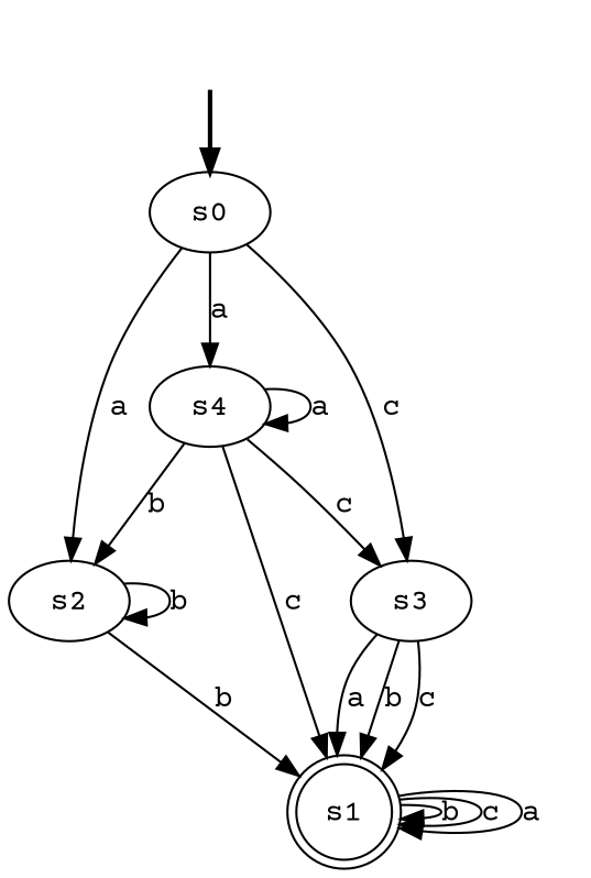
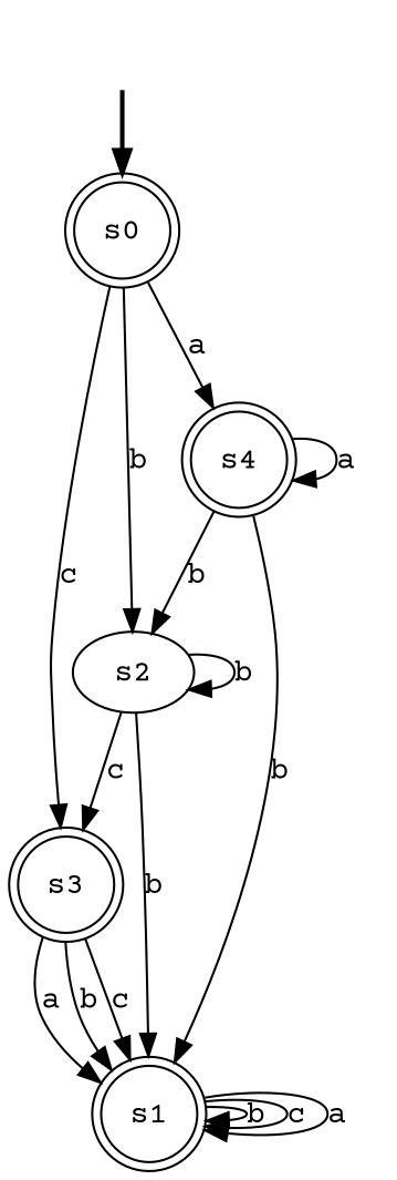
  digraph {
    fontname="Courier Prime"
    node [fontname="Courier Prime"]
    edge [fontname="Courier Prime"]
    fake [style=invisible]
-   s0 [root=true]
+   s0 [root=true shape=doublecircle]
    s2
-   s4 [shape=ellipse]
-   s3 [shape=ellipse]
+   s4 [shape=doublecircle]
+   s3 [shape=doublecircle]
    s1 [shape=doublecircle]
    fake -> s0 [style=bold]
-   s0 -> s2 [label=a]
+   s0 -> s2 [label=b]
    s0 -> s4 [label=a]
    s0 -> s3 [label=c]
    s2 -> s2 [label=b]
-   s4 -> s3 [label=c]
+   s2 -> s3 [label=c]
    s2 -> s1 [label=b]
    s4 -> s2 [label=b]
    s4 -> s4 [label=a]
-   s4 -> s1 [label=c]
+   s4 -> s1 [label=b]
    s3 -> s1 [label=b]
    s3 -> s1 [label=c]
    s3 -> s1 [label=a]
    s1 -> s1 [label=b]
    s1 -> s1 [label=c]
    s1 -> s1 [label=a]
  }
